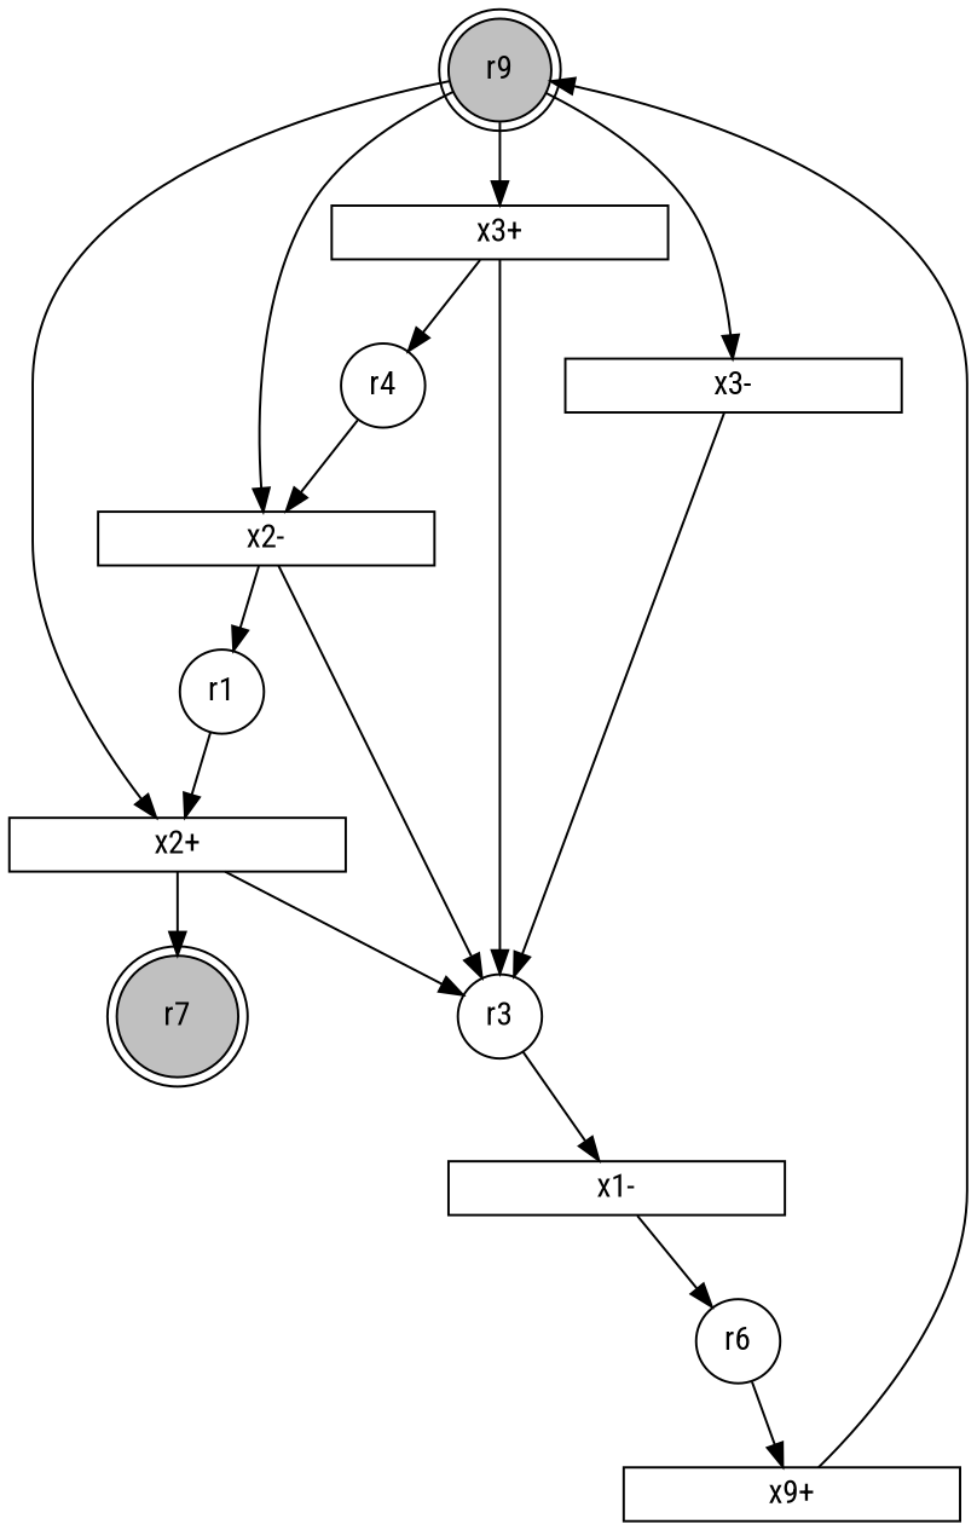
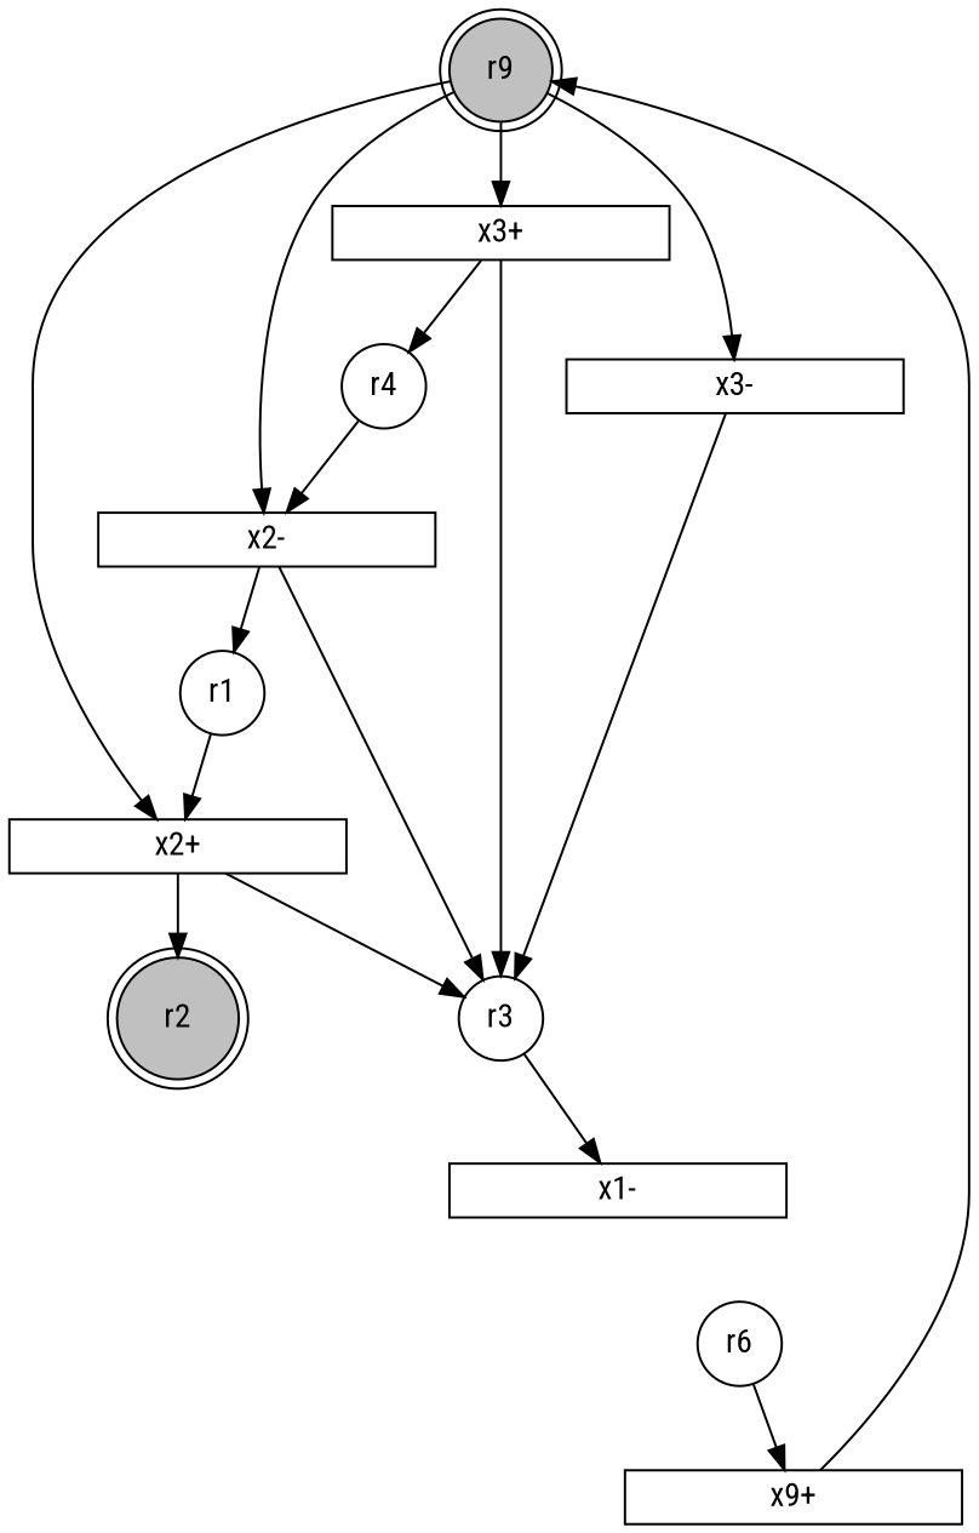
  digraph {
    fontname="Roboto Condensed"
    node [fontname="Roboto Condensed" shape=rect]
    edge [fontname="Roboto Condensed"]
    n1 [color=black fillcolor=gray fixedsize=2 label=r9 shape=doublecircle style=filled]
-   r2 [color=black fillcolor=gray fixedsize=2 shape=doublecircle style=filled label=r7]
+   r2 [color=black fillcolor=gray fixedsize=2 shape=doublecircle style=filled]
    r1 [fixedsize=2 shape=circle]
    r3 [fixedsize=2 shape=circle]
    r6 [fixedsize=2 shape=circle]
    r4 [fixedsize=2 shape=circle]
    n7 [forcelabels=false height=0.2 label="x2+" width=2]
    n8 [forcelabels=false height=0.2 label="x3-" width=2]
    n9 [forcelabels=false height=0.2 label="x1-" width=2]
    n10 [forcelabels=false height=0.2 label="x2-" width=2]
    n11 [forcelabels=false height=0.2 label="x3+" width=2]
    n12 [forcelabels=false height=0.2 label="x9+" width=2]
    subgraph sub_1 {
      n1
      r2
    }
    subgraph sub_2 {
      r1
      r3
      r6
      r4
    }
    subgraph sub_3 {
      n7
      n8
      n9
      n10
      n11
      n12
    }
    n1 -> n7
    n1 -> n8
    n1 -> n10
    n1 -> n11
    r1 -> n7
    r3 -> n9
    r6 -> n12
    r4 -> n10
    n7 -> r2
    n7 -> r3
    n8 -> r3
-   n9 -> r6
    n10 -> r1
    n10 -> r3
    n11 -> r3
    n11 -> r4
    n12 -> n1
  }
